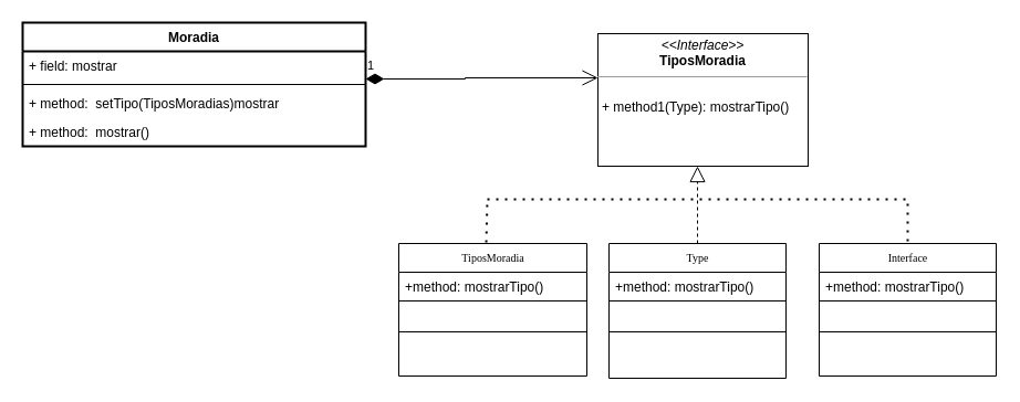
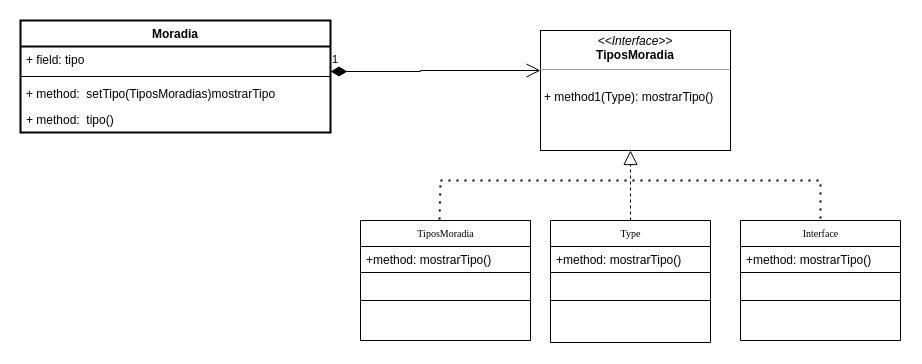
  <mxCell id="0" />
  <mxCell id="1" parent="0" />
  <mxCell id="2" value="TiposMoradia" style="swimlane;html=1;fontStyle=0;childLayout=stackLayout;horizontal=1;startSize=26;fillColor=none;horizontalStack=0;resizeParent=1;resizeLast=0;collapsible=1;marginBottom=0;swimlaneFillColor=#ffffff;rounded=0;shadow=0;comic=0;labelBackgroundColor=none;strokeWidth=1;fontFamily=Verdana;fontSize=10;align=center;" parent="1" vertex="1"><mxGeometry x="360" y="220" width="170" height="120" as="geometry" /></mxCell>
  <mxCell id="3" value="+method:&amp;nbsp;mostrarTipo()" style="text;html=1;strokeColor=none;fillColor=none;align=left;verticalAlign=top;spacingLeft=4;spacingRight=4;whiteSpace=wrap;overflow=hidden;rotatable=0;points=[[0,0.5],[1,0.5]];portConstraint=eastwest;" parent="2" vertex="1"><mxGeometry y="26" width="170" height="26" as="geometry" /></mxCell>
  <mxCell id="4" value="" style="rounded=0;whiteSpace=wrap;html=1;" vertex="1" parent="2"><mxGeometry y="52" width="170" height="28" as="geometry" /></mxCell>
  <mxCell id="5" value="Interface" style="swimlane;html=1;fontStyle=0;childLayout=stackLayout;horizontal=1;startSize=26;fillColor=none;horizontalStack=0;resizeParent=1;resizeLast=0;collapsible=1;marginBottom=0;swimlaneFillColor=#ffffff;rounded=0;shadow=0;comic=0;labelBackgroundColor=none;strokeWidth=1;fontFamily=Verdana;fontSize=10;align=center;" parent="1" vertex="1"><mxGeometry x="740" y="220" width="160" height="120" as="geometry" /></mxCell>
  <mxCell id="6" value="+method:&amp;nbsp;mostrarTipo()" style="text;html=1;strokeColor=none;fillColor=none;align=left;verticalAlign=top;spacingLeft=4;spacingRight=4;whiteSpace=wrap;overflow=hidden;rotatable=0;points=[[0,0.5],[1,0.5]];portConstraint=eastwest;" parent="5" vertex="1"><mxGeometry y="26" width="160" height="26" as="geometry" /></mxCell>
  <mxCell id="7" value="" style="rounded=0;whiteSpace=wrap;html=1;" vertex="1" parent="5"><mxGeometry y="52" width="160" height="28" as="geometry" /></mxCell>
  <mxCell id="8" value="Type" style="swimlane;html=1;fontStyle=0;childLayout=stackLayout;horizontal=1;startSize=26;fillColor=none;horizontalStack=0;resizeParent=1;resizeLast=0;collapsible=1;marginBottom=0;swimlaneFillColor=#ffffff;rounded=0;shadow=0;comic=0;labelBackgroundColor=none;strokeWidth=1;fontFamily=Verdana;fontSize=10;align=center;" parent="1" vertex="1"><mxGeometry x="550" y="220" width="160" height="122" as="geometry" /></mxCell>
  <mxCell id="9" value="+method:&amp;nbsp;mostrarTipo()" style="text;html=1;strokeColor=none;fillColor=none;align=left;verticalAlign=top;spacingLeft=4;spacingRight=4;whiteSpace=wrap;overflow=hidden;rotatable=0;points=[[0,0.5],[1,0.5]];portConstraint=eastwest;" parent="8" vertex="1"><mxGeometry y="26" width="160" height="26" as="geometry" /></mxCell>
  <mxCell id="10" value="" style="rounded=0;whiteSpace=wrap;html=1;" vertex="1" parent="8"><mxGeometry y="52" width="160" height="28" as="geometry" /></mxCell>
  <mxCell id="11" value="&lt;p style=&quot;margin:0px;margin-top:4px;text-align:center;&quot;&gt;&lt;i&gt;&amp;lt;&amp;lt;Interface&amp;gt;&amp;gt;&lt;/i&gt;&lt;br&gt;&lt;b&gt;TiposMoradia&lt;/b&gt;&lt;/p&gt;&lt;hr size=&quot;1&quot;&gt;&lt;p style=&quot;margin:0px;margin-left:4px;&quot;&gt;&lt;br&gt;&lt;/p&gt;&lt;p style=&quot;margin:0px;margin-left:4px;&quot;&gt;+ method1(Type):&amp;nbsp;mostrarTipo()&lt;br&gt;&lt;br&gt;&lt;/p&gt;" style="verticalAlign=top;align=left;overflow=fill;fontSize=12;fontFamily=Helvetica;html=1;rounded=0;shadow=0;comic=0;labelBackgroundColor=none;strokeWidth=1" parent="1" vertex="1"><mxGeometry x="540" y="30" width="190" height="120" as="geometry" /></mxCell>
  <mxCell id="12" value="1" style="endArrow=open;html=1;endSize=12;startArrow=diamondThin;startSize=14;startFill=1;edgeStyle=orthogonalEdgeStyle;align=left;verticalAlign=bottom;rounded=0;exitX=1;exitY=0.5;exitDx=0;exitDy=0;" parent="1" edge="1"><mxGeometry x="-1" y="3" relative="1" as="geometry"><mxPoint x="330" y="71" as="sourcePoint" /><mxPoint x="540" y="70" as="targetPoint" /><Array as="points"><mxPoint x="420" y="71" /><mxPoint x="420" y="70" /></Array></mxGeometry></mxCell>
  <mxCell id="13" value="Moradia" style="swimlane;fontStyle=1;align=center;verticalAlign=top;childLayout=stackLayout;horizontal=1;startSize=26;horizontalStack=0;resizeParent=1;resizeParentMax=0;resizeLast=0;collapsible=1;marginBottom=0;strokeWidth=2;" parent="1" vertex="1"><mxGeometry x="20" y="20" width="310" height="112" as="geometry" /></mxCell>
- <mxCell id="14" value="+ field: mostrar" style="text;strokeColor=none;fillColor=none;align=left;verticalAlign=top;spacingLeft=4;spacingRight=4;overflow=hidden;rotatable=0;points=[[0,0.5],[1,0.5]];portConstraint=eastwest;" parent="13" vertex="1"><mxGeometry y="26" width="310" height="26" as="geometry" /></mxCell>
+ <mxCell id="14" value="+ field: tipo" style="text;strokeColor=none;fillColor=none;align=left;verticalAlign=top;spacingLeft=4;spacingRight=4;overflow=hidden;rotatable=0;points=[[0,0.5],[1,0.5]];portConstraint=eastwest;" parent="13" vertex="1"><mxGeometry y="26" width="310" height="26" as="geometry" /></mxCell>
  <mxCell id="15" value="" style="line;strokeWidth=1;fillColor=none;align=left;verticalAlign=middle;spacingTop=-1;spacingLeft=3;spacingRight=3;rotatable=0;labelPosition=right;points=[];portConstraint=eastwest;strokeColor=inherit;" parent="13" vertex="1"><mxGeometry y="52" width="310" height="8" as="geometry" /></mxCell>
- <mxCell id="16" value="+ method:  setTipo(TiposMoradias)mostrar" style="text;strokeColor=none;fillColor=none;align=left;verticalAlign=top;spacingLeft=4;spacingRight=4;overflow=hidden;rotatable=0;points=[[0,0.5],[1,0.5]];portConstraint=eastwest;" parent="13" vertex="1"><mxGeometry y="60" width="310" height="26" as="geometry" /></mxCell>
- <mxCell id="17" value="+ method:  mostrar()" style="text;strokeColor=none;fillColor=none;align=left;verticalAlign=top;spacingLeft=4;spacingRight=4;overflow=hidden;rotatable=0;points=[[0,0.5],[1,0.5]];portConstraint=eastwest;" parent="13" vertex="1"><mxGeometry y="86" width="310" height="26" as="geometry" /></mxCell>
+ <mxCell id="16" value="+ method:  setTipo(TiposMoradias)mostrarTipo" style="text;strokeColor=none;fillColor=none;align=left;verticalAlign=top;spacingLeft=4;spacingRight=4;overflow=hidden;rotatable=0;points=[[0,0.5],[1,0.5]];portConstraint=eastwest;" parent="13" vertex="1"><mxGeometry y="60" width="310" height="26" as="geometry" /></mxCell>
+ <mxCell id="17" value="+ method:  tipo()" style="text;strokeColor=none;fillColor=none;align=left;verticalAlign=top;spacingLeft=4;spacingRight=4;overflow=hidden;rotatable=0;points=[[0,0.5],[1,0.5]];portConstraint=eastwest;" parent="13" vertex="1"><mxGeometry y="86" width="310" height="26" as="geometry" /></mxCell>
  <mxCell id="18" value="" style="endArrow=block;dashed=1;endFill=0;endSize=12;html=1;rounded=0;exitX=0.5;exitY=0;exitDx=0;exitDy=0;" parent="1" source="8" edge="1"><mxGeometry width="160" relative="1" as="geometry"><mxPoint x="420" y="250" as="sourcePoint" /><mxPoint x="630" y="150" as="targetPoint" /><Array as="points" /></mxGeometry></mxCell>
  <mxCell id="19" value="" style="endArrow=none;dashed=1;html=1;dashPattern=1 3;strokeWidth=2;rounded=0;entryX=0.5;entryY=0;entryDx=0;entryDy=0;" parent="1" target="5" edge="1"><mxGeometry width="50" height="50" relative="1" as="geometry"><mxPoint x="440" y="180" as="sourcePoint" /><mxPoint x="530" y="220" as="targetPoint" /><Array as="points"><mxPoint x="820" y="180" /></Array></mxGeometry></mxCell>
  <mxCell id="20" value="" style="endArrow=none;dashed=1;html=1;dashPattern=1 3;strokeWidth=2;rounded=0;exitX=0.465;exitY=-0.008;exitDx=0;exitDy=0;exitPerimeter=0;" parent="1" source="2" edge="1"><mxGeometry width="50" height="50" relative="1" as="geometry"><mxPoint x="440" y="210" as="sourcePoint" /><mxPoint x="440" y="180" as="targetPoint" /></mxGeometry></mxCell>
